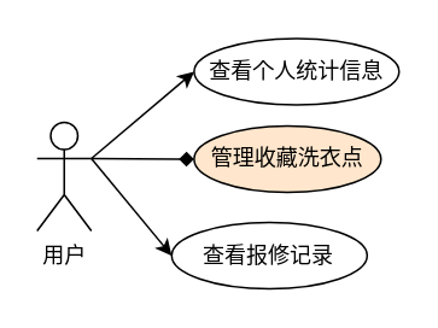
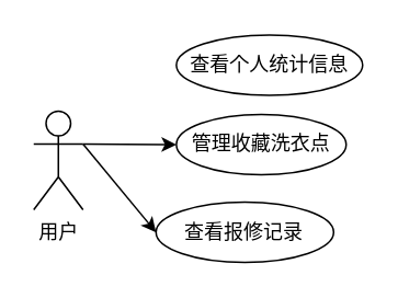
  <mxCell id="0" />
  <mxCell id="1" parent="0" />
- <mxCell id="2" style="edgeStyle=none;rounded=0;orthogonalLoop=1;jettySize=auto;html=1;exitX=1;exitY=0.333;exitDx=0;exitDy=0;exitPerimeter=0;entryX=0;entryY=0.5;entryDx=0;entryDy=0;" parent="1" source="5" target="6" edge="1"><mxGeometry relative="1" as="geometry" /></mxCell>
- <mxCell id="3" style="edgeStyle=none;rounded=0;orthogonalLoop=1;jettySize=auto;html=1;exitX=1;exitY=0.333;exitDx=0;exitDy=0;exitPerimeter=0;entryX=0;entryY=0.5;entryDx=0;entryDy=0;endArrow=diamond;" parent="1" source="5" target="7" edge="1"><mxGeometry relative="1" as="geometry" /></mxCell>
+ <mxCell id="3" style="edgeStyle=none;rounded=0;orthogonalLoop=1;jettySize=auto;html=1;exitX=1;exitY=0.333;exitDx=0;exitDy=0;exitPerimeter=0;entryX=0;entryY=0.5;entryDx=0;entryDy=0;" parent="1" source="5" target="7" edge="1"><mxGeometry relative="1" as="geometry" /></mxCell>
  <mxCell id="4" style="edgeStyle=none;rounded=0;orthogonalLoop=1;jettySize=auto;html=1;exitX=1;exitY=0.333;exitDx=0;exitDy=0;exitPerimeter=0;entryX=0;entryY=0.5;entryDx=0;entryDy=0;" parent="1" source="5" target="8" edge="1"><mxGeometry relative="1" as="geometry" /></mxCell>
  <mxCell id="5" value="用户" style="shape=umlActor;verticalLabelPosition=bottom;verticalAlign=top;html=1;outlineConnect=0;" parent="1" vertex="1"><mxGeometry x="20" y="67" width="30" height="60" as="geometry" /></mxCell>
  <mxCell id="6" value="查看个人统计信息" style="ellipse;whiteSpace=wrap;html=1;" parent="1" vertex="1"><mxGeometry x="106.75" y="20.66" width="113.25" height="36.67" as="geometry" /></mxCell>
- <mxCell id="7" value="管理收藏洗衣点" style="ellipse;whiteSpace=wrap;html=1;fillColor=#ffe6cc;" parent="1" vertex="1"><mxGeometry x="106.75" y="68.99" width="103.25" height="36.67" as="geometry" /></mxCell>
+ <mxCell id="7" value="管理收藏洗衣点" style="ellipse;whiteSpace=wrap;html=1;" parent="1" vertex="1"><mxGeometry x="106.75" y="68.99" width="103.25" height="36.67" as="geometry" /></mxCell>
  <mxCell id="8" value="查看报修记录" style="ellipse;whiteSpace=wrap;html=1;" parent="1" vertex="1"><mxGeometry x="94.38" y="122.33" width="108" height="36.67" as="geometry" /></mxCell>
